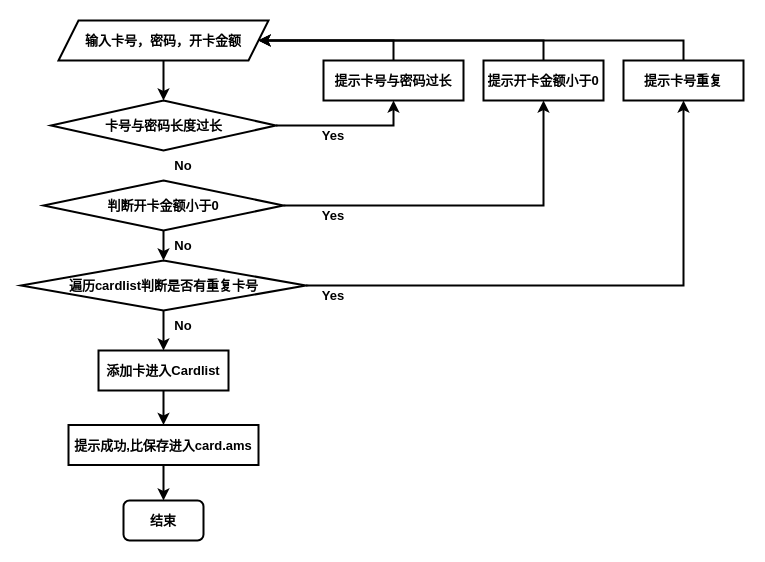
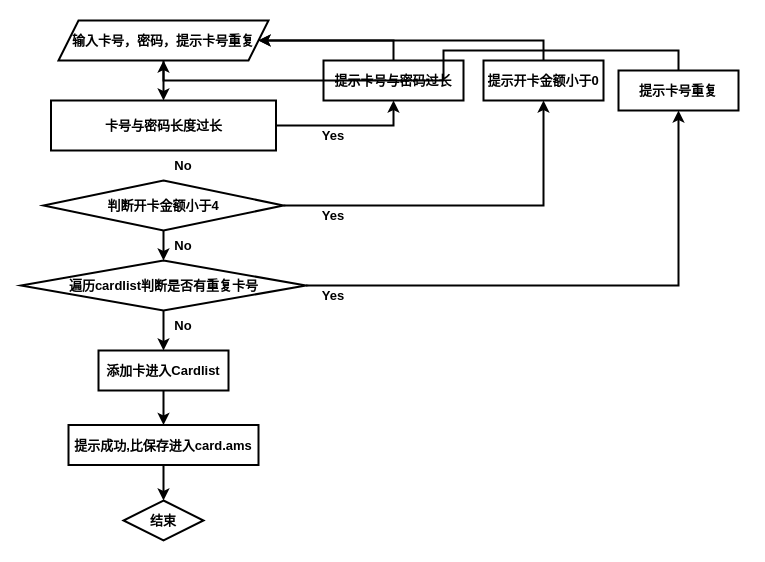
  <mxCell id="0" />
  <mxCell id="1" parent="0" />
  <mxCell id="2" style="edgeStyle=orthogonalEdgeStyle;rounded=0;orthogonalLoop=1;jettySize=auto;html=1;exitX=0.5;exitY=1;exitDx=0;exitDy=0;entryX=0.5;entryY=0;entryDx=0;entryDy=0;strokeWidth=2;fontSize=13;" parent="1" source="3" target="5" edge="1"><mxGeometry relative="1" as="geometry" /></mxCell>
- <mxCell id="3" value="&lt;b&gt;输入卡号，密码，开卡金额&lt;/b&gt;" style="shape=parallelogram;perimeter=parallelogramPerimeter;whiteSpace=wrap;html=1;fixedSize=1;strokeWidth=2;fontSize=13;" parent="1" vertex="1"><mxGeometry x="58" y="20" width="210" height="40" as="geometry" /></mxCell>
+ <mxCell id="3" value="&lt;b&gt;输入卡号，密码，提示卡号重复&lt;/b&gt;" style="shape=parallelogram;perimeter=parallelogramPerimeter;whiteSpace=wrap;html=1;fixedSize=1;strokeWidth=2;fontSize=13;" parent="1" vertex="1"><mxGeometry x="58" y="20" width="210" height="40" as="geometry" /></mxCell>
  <mxCell id="4" style="edgeStyle=orthogonalEdgeStyle;rounded=0;orthogonalLoop=1;jettySize=auto;html=1;exitX=1;exitY=0.5;exitDx=0;exitDy=0;strokeWidth=2;fontSize=13;entryX=0.5;entryY=1;entryDx=0;entryDy=0;" parent="1" source="5" target="7" edge="1"><mxGeometry relative="1" as="geometry"><mxPoint x="393" y="125" as="targetPoint" /></mxGeometry></mxCell>
- <mxCell id="5" value="&lt;b&gt;卡号与密码长度过长&lt;/b&gt;" style="rhombus;whiteSpace=wrap;html=1;strokeWidth=2;fontSize=13;" parent="1" vertex="1"><mxGeometry x="50.5" y="100" width="225" height="50" as="geometry" /></mxCell>
+ <mxCell id="5" value="&lt;b&gt;卡号与密码长度过长&lt;/b&gt;" style="whiteSpace=wrap;html=1;strokeWidth=2;fontSize=13;rounded=0;" parent="1" vertex="1"><mxGeometry x="50.5" y="100" width="225" height="50" as="geometry" /></mxCell>
  <mxCell id="6" style="edgeStyle=orthogonalEdgeStyle;rounded=0;orthogonalLoop=1;jettySize=auto;html=1;exitX=0.5;exitY=0;exitDx=0;exitDy=0;entryX=1;entryY=0.5;entryDx=0;entryDy=0;strokeWidth=2;fontSize=13;" parent="1" source="7" target="3" edge="1"><mxGeometry relative="1" as="geometry" /></mxCell>
  <mxCell id="7" value="&lt;b&gt;提示卡号与密码过长&lt;/b&gt;" style="rounded=0;whiteSpace=wrap;html=1;strokeWidth=2;fontSize=13;" parent="1" vertex="1"><mxGeometry x="323" y="60" width="140" height="40" as="geometry" /></mxCell>
  <mxCell id="8" value="&lt;b&gt;Yes&lt;/b&gt;" style="text;html=1;strokeColor=none;fillColor=none;align=center;verticalAlign=middle;whiteSpace=wrap;rounded=0;fontSize=13;" parent="1" vertex="1"><mxGeometry x="303" y="120" width="60" height="30" as="geometry" /></mxCell>
  <mxCell id="9" style="edgeStyle=orthogonalEdgeStyle;rounded=0;orthogonalLoop=1;jettySize=auto;html=1;exitX=1;exitY=0.5;exitDx=0;exitDy=0;strokeWidth=2;fontSize=13;entryX=0.5;entryY=1;entryDx=0;entryDy=0;" parent="1" source="11" target="13" edge="1"><mxGeometry relative="1" as="geometry"><mxPoint x="573" y="120" as="targetPoint" /><Array as="points"><mxPoint x="543" y="205" /></Array></mxGeometry></mxCell>
  <mxCell id="10" style="edgeStyle=orthogonalEdgeStyle;rounded=0;orthogonalLoop=1;jettySize=auto;html=1;exitX=0.5;exitY=1;exitDx=0;exitDy=0;strokeWidth=2;fontSize=13;" parent="1" source="11" target="17" edge="1"><mxGeometry relative="1" as="geometry" /></mxCell>
- <mxCell id="11" value="&lt;b&gt;判断开卡金额小于0&lt;/b&gt;" style="rhombus;whiteSpace=wrap;html=1;strokeWidth=2;fontSize=13;" parent="1" vertex="1"><mxGeometry x="43" y="180" width="240" height="50" as="geometry" /></mxCell>
+ <mxCell id="11" value="&lt;b&gt;判断开卡金额小于4&lt;/b&gt;" style="rhombus;whiteSpace=wrap;html=1;strokeWidth=2;fontSize=13;" parent="1" vertex="1"><mxGeometry x="43" y="180" width="240" height="50" as="geometry" /></mxCell>
  <mxCell id="12" style="edgeStyle=orthogonalEdgeStyle;rounded=0;orthogonalLoop=1;jettySize=auto;html=1;exitX=0.5;exitY=0;exitDx=0;exitDy=0;entryX=1;entryY=0.5;entryDx=0;entryDy=0;strokeWidth=2;fontSize=13;" parent="1" source="13" target="3" edge="1"><mxGeometry relative="1" as="geometry" /></mxCell>
  <mxCell id="13" value="&lt;b&gt;提示开卡金额小于0&lt;/b&gt;" style="rounded=0;whiteSpace=wrap;html=1;strokeWidth=2;fontSize=13;" parent="1" vertex="1"><mxGeometry x="483" y="60" width="120" height="40" as="geometry" /></mxCell>
  <mxCell id="14" value="&lt;b&gt;Yes&lt;/b&gt;" style="text;html=1;strokeColor=none;fillColor=none;align=center;verticalAlign=middle;whiteSpace=wrap;rounded=0;fontSize=13;" parent="1" vertex="1"><mxGeometry x="303" y="200" width="60" height="30" as="geometry" /></mxCell>
  <mxCell id="15" style="edgeStyle=orthogonalEdgeStyle;rounded=0;orthogonalLoop=1;jettySize=auto;html=1;exitX=1;exitY=0.5;exitDx=0;exitDy=0;entryX=0.5;entryY=1;entryDx=0;entryDy=0;strokeWidth=2;fontSize=13;" parent="1" source="17" target="19" edge="1"><mxGeometry relative="1" as="geometry" /></mxCell>
  <mxCell id="16" style="edgeStyle=orthogonalEdgeStyle;rounded=0;orthogonalLoop=1;jettySize=auto;html=1;exitX=0.5;exitY=1;exitDx=0;exitDy=0;entryX=0.5;entryY=0;entryDx=0;entryDy=0;strokeWidth=2;fontSize=13;" parent="1" source="17" target="24" edge="1"><mxGeometry relative="1" as="geometry" /></mxCell>
  <mxCell id="17" value="&lt;b&gt;遍历cardlist判断是否有重复卡号&lt;/b&gt;" style="rhombus;whiteSpace=wrap;html=1;strokeWidth=2;fontSize=13;" parent="1" vertex="1"><mxGeometry x="20.5" y="260" width="285" height="50" as="geometry" /></mxCell>
  <mxCell id="18" style="edgeStyle=orthogonalEdgeStyle;rounded=0;orthogonalLoop=1;jettySize=auto;html=1;exitX=0.5;exitY=0;exitDx=0;exitDy=0;strokeWidth=2;fontSize=13;" parent="1" source="19" target="3" edge="1"><mxGeometry relative="1" as="geometry" /></mxCell>
- <mxCell id="19" value="&lt;b&gt;提示卡号重复&lt;/b&gt;" style="rounded=0;whiteSpace=wrap;html=1;strokeWidth=2;fontSize=13;" parent="1" vertex="1"><mxGeometry x="623" y="60" width="120" height="40" as="geometry" /></mxCell>
+ <mxCell id="19" value="&lt;b&gt;提示卡号重复&lt;/b&gt;" style="rounded=0;whiteSpace=wrap;html=1;strokeWidth=2;fontSize=13;" parent="1" vertex="1"><mxGeometry x="618" y="70" width="120" height="40" as="geometry" /></mxCell>
  <mxCell id="20" value="&lt;b&gt;Yes&lt;/b&gt;" style="text;html=1;strokeColor=none;fillColor=none;align=center;verticalAlign=middle;whiteSpace=wrap;rounded=0;fontSize=13;" parent="1" vertex="1"><mxGeometry x="303" y="280" width="60" height="30" as="geometry" /></mxCell>
  <mxCell id="21" value="&lt;b&gt;No&lt;/b&gt;" style="text;html=1;strokeColor=none;fillColor=none;align=center;verticalAlign=middle;whiteSpace=wrap;rounded=0;fontSize=13;" parent="1" vertex="1"><mxGeometry x="153" y="150" width="60" height="30" as="geometry" /></mxCell>
  <mxCell id="22" value="&lt;b&gt;No&lt;/b&gt;" style="text;html=1;strokeColor=none;fillColor=none;align=center;verticalAlign=middle;whiteSpace=wrap;rounded=0;fontSize=13;" parent="1" vertex="1"><mxGeometry x="153" y="230" width="60" height="30" as="geometry" /></mxCell>
  <mxCell id="23" style="edgeStyle=orthogonalEdgeStyle;rounded=0;orthogonalLoop=1;jettySize=auto;html=1;exitX=0.5;exitY=1;exitDx=0;exitDy=0;strokeWidth=2;fontSize=13;" parent="1" source="24" target="26" edge="1"><mxGeometry relative="1" as="geometry" /></mxCell>
  <mxCell id="24" value="&lt;b&gt;添加卡进入Cardlist&lt;/b&gt;" style="rounded=0;whiteSpace=wrap;html=1;strokeWidth=2;fontSize=13;" parent="1" vertex="1"><mxGeometry x="98" y="350" width="130" height="40" as="geometry" /></mxCell>
  <mxCell id="25" style="edgeStyle=orthogonalEdgeStyle;rounded=0;orthogonalLoop=1;jettySize=auto;html=1;exitX=0.5;exitY=1;exitDx=0;exitDy=0;strokeWidth=2;fontSize=13;" parent="1" source="26" target="28" edge="1"><mxGeometry relative="1" as="geometry" /></mxCell>
  <mxCell id="26" value="&lt;b&gt;提示成功,比保存进入card.ams&lt;/b&gt;" style="rounded=0;whiteSpace=wrap;html=1;strokeWidth=2;fontSize=13;" parent="1" vertex="1"><mxGeometry x="68" y="424.5" width="190" height="40" as="geometry" /></mxCell>
  <mxCell id="27" value="&lt;b&gt;No&lt;/b&gt;" style="text;html=1;strokeColor=none;fillColor=none;align=center;verticalAlign=middle;whiteSpace=wrap;rounded=0;fontSize=13;" parent="1" vertex="1"><mxGeometry x="153" y="310" width="60" height="30" as="geometry" /></mxCell>
- <mxCell id="28" value="&lt;b&gt;结束&lt;/b&gt;" style="rounded=1;whiteSpace=wrap;html=1;strokeWidth=2;fontSize=13;" parent="1" vertex="1"><mxGeometry x="123" y="500" width="80" height="40" as="geometry" /></mxCell>
+ <mxCell id="28" value="&lt;b&gt;结束&lt;/b&gt;" style="rhombus;whiteSpace=wrap;html=1;strokeWidth=2;fontSize=13;" parent="1" vertex="1"><mxGeometry x="123" y="500" width="80" height="40" as="geometry" /></mxCell>
